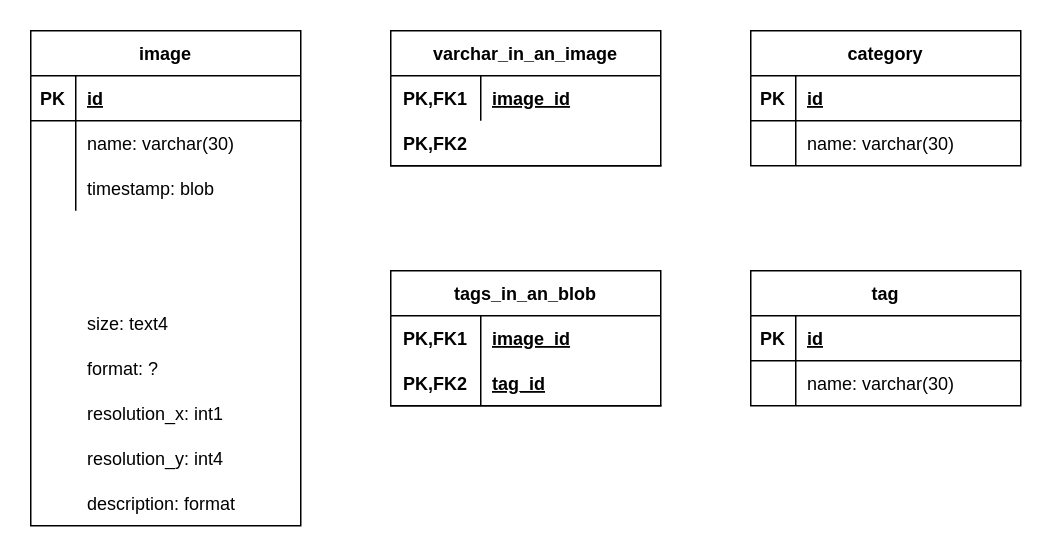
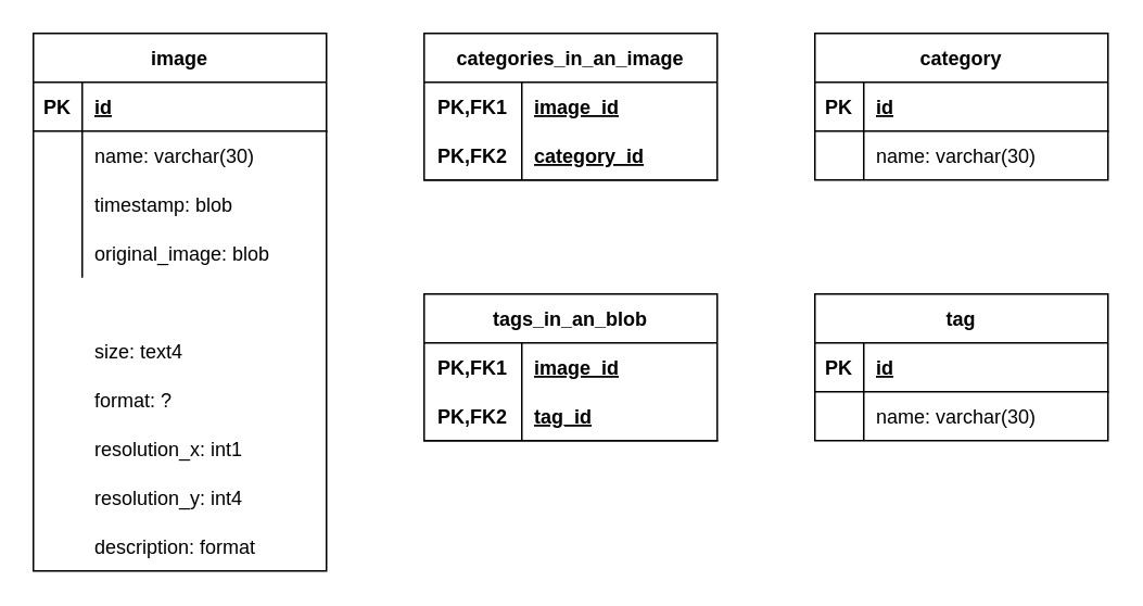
  <mxCell id="0" />
  <mxCell id="1" parent="0" />
  <mxCell id="2" value="image" style="shape=table;startSize=30;container=1;collapsible=1;childLayout=tableLayout;fixedRows=1;rowLines=0;fontStyle=1;align=center;resizeLast=1;" parent="1" vertex="1"><mxGeometry x="20" y="20" width="180" height="330" as="geometry" /></mxCell>
  <mxCell id="3" value="" style="shape=partialRectangle;collapsible=0;dropTarget=0;pointerEvents=0;fillColor=none;top=0;left=0;bottom=1;right=0;points=[[0,0.5],[1,0.5]];portConstraint=eastwest;" parent="2" vertex="1"><mxGeometry y="30" width="180" height="30" as="geometry" /></mxCell>
  <mxCell id="4" value="PK" style="shape=partialRectangle;connectable=0;fillColor=none;top=0;left=0;bottom=0;right=0;fontStyle=1;overflow=hidden;" parent="3" vertex="1"><mxGeometry width="30" height="30" as="geometry" /></mxCell>
  <mxCell id="5" value="id" style="shape=partialRectangle;connectable=0;fillColor=none;top=0;left=0;bottom=0;right=0;align=left;spacingLeft=6;fontStyle=5;overflow=hidden;" parent="3" vertex="1"><mxGeometry x="30" width="150" height="30" as="geometry" /></mxCell>
  <mxCell id="6" value="" style="shape=partialRectangle;collapsible=0;dropTarget=0;pointerEvents=0;fillColor=none;top=0;left=0;bottom=0;right=0;points=[[0,0.5],[1,0.5]];portConstraint=eastwest;" parent="2" vertex="1"><mxGeometry y="60" width="180" height="30" as="geometry" /></mxCell>
  <mxCell id="7" value="" style="shape=partialRectangle;connectable=0;fillColor=none;top=0;left=0;bottom=0;right=0;editable=1;overflow=hidden;" parent="6" vertex="1"><mxGeometry width="30" height="30" as="geometry" /></mxCell>
  <mxCell id="8" value="name: varchar(30)" style="shape=partialRectangle;connectable=0;fillColor=none;top=0;left=0;bottom=0;right=0;align=left;spacingLeft=6;overflow=hidden;" parent="6" vertex="1"><mxGeometry x="30" width="150" height="30" as="geometry" /></mxCell>
  <mxCell id="9" value="" style="shape=partialRectangle;collapsible=0;dropTarget=0;pointerEvents=0;fillColor=none;top=0;left=0;bottom=0;right=0;points=[[0,0.5],[1,0.5]];portConstraint=eastwest;" parent="2" vertex="1"><mxGeometry y="90" width="180" height="30" as="geometry" /></mxCell>
  <mxCell id="10" value="" style="shape=partialRectangle;connectable=0;fillColor=none;top=0;left=0;bottom=0;right=0;editable=1;overflow=hidden;" parent="9" vertex="1"><mxGeometry width="30" height="30" as="geometry" /></mxCell>
  <mxCell id="11" value="timestamp: blob" style="shape=partialRectangle;connectable=0;fillColor=none;top=0;left=0;bottom=0;right=0;align=left;spacingLeft=6;overflow=hidden;" parent="9" vertex="1"><mxGeometry x="30" width="150" height="30" as="geometry" /></mxCell>
  <mxCell id="12" value="" style="shape=partialRectangle;collapsible=0;dropTarget=0;pointerEvents=0;fillColor=none;top=0;left=0;bottom=0;right=0;points=[[0,0.5],[1,0.5]];portConstraint=eastwest;" parent="2" vertex="1"><mxGeometry y="120" width="180" height="30" as="geometry" /></mxCell>
  <mxCell id="13" value="" style="shape=partialRectangle;connectable=0;fillColor=none;top=0;left=0;bottom=0;right=0;editable=1;overflow=hidden;" parent="12" vertex="1"><mxGeometry width="30" height="30" as="geometry" /></mxCell>
+ <mxCell id="14" value="original_image: blob" style="shape=partialRectangle;connectable=0;fillColor=none;top=0;left=0;bottom=0;right=0;align=left;spacingLeft=6;overflow=hidden;" parent="12" vertex="1"><mxGeometry x="30" width="150" height="30" as="geometry" /></mxCell>
  <mxCell id="15" value="size: text4" style="shape=partialRectangle;connectable=0;fillColor=none;top=0;left=0;bottom=0;right=0;align=left;spacingLeft=6;overflow=hidden;" parent="1" vertex="1"><mxGeometry x="50" y="200" width="150" height="30" as="geometry" /></mxCell>
  <mxCell id="16" value="format: ?" style="shape=partialRectangle;connectable=0;fillColor=none;top=0;left=0;bottom=0;right=0;align=left;spacingLeft=6;overflow=hidden;" parent="1" vertex="1"><mxGeometry x="50" y="230" width="150" height="30" as="geometry" /></mxCell>
  <mxCell id="17" value="resolution_x: int1" style="shape=partialRectangle;connectable=0;fillColor=none;top=0;left=0;bottom=0;right=0;align=left;spacingLeft=6;overflow=hidden;" parent="1" vertex="1"><mxGeometry x="50" y="260" width="150" height="30" as="geometry" /></mxCell>
  <mxCell id="18" value="resolution_y: int4" style="shape=partialRectangle;connectable=0;fillColor=none;top=0;left=0;bottom=0;right=0;align=left;spacingLeft=6;overflow=hidden;" parent="1" vertex="1"><mxGeometry x="50" y="290" width="150" height="30" as="geometry" /></mxCell>
  <mxCell id="19" value="description: format" style="shape=partialRectangle;connectable=0;fillColor=none;top=0;left=0;bottom=0;right=0;align=left;spacingLeft=6;overflow=hidden;" parent="1" vertex="1"><mxGeometry x="50" y="320" width="150" height="30" as="geometry" /></mxCell>
- <mxCell id="20" value="varchar_in_an_image" style="shape=table;startSize=30;container=1;collapsible=1;childLayout=tableLayout;fixedRows=1;rowLines=0;fontStyle=1;align=center;resizeLast=1;" parent="1" vertex="1"><mxGeometry x="260" y="20" width="180" height="90" as="geometry" /></mxCell>
+ <mxCell id="20" value="categories_in_an_image" style="shape=table;startSize=30;container=1;collapsible=1;childLayout=tableLayout;fixedRows=1;rowLines=0;fontStyle=1;align=center;resizeLast=1;" parent="1" vertex="1"><mxGeometry x="260" y="20" width="180" height="90" as="geometry" /></mxCell>
  <mxCell id="21" value="" style="shape=partialRectangle;collapsible=0;dropTarget=0;pointerEvents=0;fillColor=none;top=0;left=0;bottom=0;right=0;points=[[0,0.5],[1,0.5]];portConstraint=eastwest;" parent="20" vertex="1"><mxGeometry y="30" width="180" height="30" as="geometry" /></mxCell>
  <mxCell id="22" value="PK,FK1" style="shape=partialRectangle;connectable=0;fillColor=none;top=0;left=0;bottom=0;right=0;fontStyle=1;overflow=hidden;" parent="21" vertex="1"><mxGeometry width="60" height="30" as="geometry" /></mxCell>
  <mxCell id="23" value="image_id" style="shape=partialRectangle;connectable=0;fillColor=none;top=0;left=0;bottom=0;right=0;align=left;spacingLeft=6;fontStyle=5;overflow=hidden;" parent="21" vertex="1"><mxGeometry x="60" width="120" height="30" as="geometry" /></mxCell>
  <mxCell id="24" value="" style="shape=partialRectangle;collapsible=0;dropTarget=0;pointerEvents=0;fillColor=none;top=0;left=0;bottom=1;right=0;points=[[0,0.5],[1,0.5]];portConstraint=eastwest;" parent="20" vertex="1"><mxGeometry y="60" width="180" height="30" as="geometry" /></mxCell>
  <mxCell id="25" value="PK,FK2" style="shape=partialRectangle;connectable=0;fillColor=none;top=0;left=0;bottom=0;right=0;fontStyle=1;overflow=hidden;" parent="24" vertex="1"><mxGeometry width="60" height="30" as="geometry" /></mxCell>
+ <mxCell id="26" value="category_id" style="shape=partialRectangle;connectable=0;fillColor=none;top=0;left=0;bottom=0;right=0;align=left;spacingLeft=6;fontStyle=5;overflow=hidden;" parent="24" vertex="1"><mxGeometry x="60" width="120" height="30" as="geometry" /></mxCell>
  <mxCell id="27" value="tags_in_an_blob" style="shape=table;startSize=30;container=1;collapsible=1;childLayout=tableLayout;fixedRows=1;rowLines=0;fontStyle=1;align=center;resizeLast=1;" parent="1" vertex="1"><mxGeometry x="260" y="180" width="180" height="90" as="geometry" /></mxCell>
  <mxCell id="28" value="" style="shape=partialRectangle;collapsible=0;dropTarget=0;pointerEvents=0;fillColor=none;top=0;left=0;bottom=0;right=0;points=[[0,0.5],[1,0.5]];portConstraint=eastwest;" parent="27" vertex="1"><mxGeometry y="30" width="180" height="30" as="geometry" /></mxCell>
  <mxCell id="29" value="PK,FK1" style="shape=partialRectangle;connectable=0;fillColor=none;top=0;left=0;bottom=0;right=0;fontStyle=1;overflow=hidden;" parent="28" vertex="1"><mxGeometry width="60" height="30" as="geometry" /></mxCell>
  <mxCell id="30" value="image_id" style="shape=partialRectangle;connectable=0;fillColor=none;top=0;left=0;bottom=0;right=0;align=left;spacingLeft=6;fontStyle=5;overflow=hidden;" parent="28" vertex="1"><mxGeometry x="60" width="120" height="30" as="geometry" /></mxCell>
  <mxCell id="31" value="" style="shape=partialRectangle;collapsible=0;dropTarget=0;pointerEvents=0;fillColor=none;top=0;left=0;bottom=1;right=0;points=[[0,0.5],[1,0.5]];portConstraint=eastwest;" parent="27" vertex="1"><mxGeometry y="60" width="180" height="30" as="geometry" /></mxCell>
  <mxCell id="32" value="PK,FK2" style="shape=partialRectangle;connectable=0;fillColor=none;top=0;left=0;bottom=0;right=0;fontStyle=1;overflow=hidden;" parent="31" vertex="1"><mxGeometry width="60" height="30" as="geometry" /></mxCell>
  <mxCell id="33" value="tag_id" style="shape=partialRectangle;connectable=0;fillColor=none;top=0;left=0;bottom=0;right=0;align=left;spacingLeft=6;fontStyle=5;overflow=hidden;" parent="31" vertex="1"><mxGeometry x="60" width="120" height="30" as="geometry" /></mxCell>
  <mxCell id="34" value="category" style="shape=table;startSize=30;container=1;collapsible=1;childLayout=tableLayout;fixedRows=1;rowLines=0;fontStyle=1;align=center;resizeLast=1;" parent="1" vertex="1"><mxGeometry x="500" y="20" width="180" height="90" as="geometry" /></mxCell>
  <mxCell id="35" value="" style="shape=partialRectangle;collapsible=0;dropTarget=0;pointerEvents=0;fillColor=none;top=0;left=0;bottom=1;right=0;points=[[0,0.5],[1,0.5]];portConstraint=eastwest;" parent="34" vertex="1"><mxGeometry y="30" width="180" height="30" as="geometry" /></mxCell>
  <mxCell id="36" value="PK" style="shape=partialRectangle;connectable=0;fillColor=none;top=0;left=0;bottom=0;right=0;fontStyle=1;overflow=hidden;" parent="35" vertex="1"><mxGeometry width="30" height="30" as="geometry" /></mxCell>
  <mxCell id="37" value="id" style="shape=partialRectangle;connectable=0;fillColor=none;top=0;left=0;bottom=0;right=0;align=left;spacingLeft=6;fontStyle=5;overflow=hidden;" parent="35" vertex="1"><mxGeometry x="30" width="150" height="30" as="geometry" /></mxCell>
  <mxCell id="38" value="" style="shape=partialRectangle;collapsible=0;dropTarget=0;pointerEvents=0;fillColor=none;top=0;left=0;bottom=0;right=0;points=[[0,0.5],[1,0.5]];portConstraint=eastwest;" parent="34" vertex="1"><mxGeometry y="60" width="180" height="30" as="geometry" /></mxCell>
  <mxCell id="39" value="" style="shape=partialRectangle;connectable=0;fillColor=none;top=0;left=0;bottom=0;right=0;editable=1;overflow=hidden;" parent="38" vertex="1"><mxGeometry width="30" height="30" as="geometry" /></mxCell>
  <mxCell id="40" value="name: varchar(30)" style="shape=partialRectangle;connectable=0;fillColor=none;top=0;left=0;bottom=0;right=0;align=left;spacingLeft=6;overflow=hidden;" parent="38" vertex="1"><mxGeometry x="30" width="150" height="30" as="geometry" /></mxCell>
  <mxCell id="41" value="tag" style="shape=table;startSize=30;container=1;collapsible=1;childLayout=tableLayout;fixedRows=1;rowLines=0;fontStyle=1;align=center;resizeLast=1;" parent="1" vertex="1"><mxGeometry x="500" y="180" width="180" height="90" as="geometry" /></mxCell>
  <mxCell id="42" value="" style="shape=partialRectangle;collapsible=0;dropTarget=0;pointerEvents=0;fillColor=none;top=0;left=0;bottom=1;right=0;points=[[0,0.5],[1,0.5]];portConstraint=eastwest;" parent="41" vertex="1"><mxGeometry y="30" width="180" height="30" as="geometry" /></mxCell>
  <mxCell id="43" value="PK" style="shape=partialRectangle;connectable=0;fillColor=none;top=0;left=0;bottom=0;right=0;fontStyle=1;overflow=hidden;" parent="42" vertex="1"><mxGeometry width="30" height="30" as="geometry" /></mxCell>
  <mxCell id="44" value="id" style="shape=partialRectangle;connectable=0;fillColor=none;top=0;left=0;bottom=0;right=0;align=left;spacingLeft=6;fontStyle=5;overflow=hidden;" parent="42" vertex="1"><mxGeometry x="30" width="150" height="30" as="geometry" /></mxCell>
  <mxCell id="45" value="" style="shape=partialRectangle;collapsible=0;dropTarget=0;pointerEvents=0;fillColor=none;top=0;left=0;bottom=0;right=0;points=[[0,0.5],[1,0.5]];portConstraint=eastwest;" parent="41" vertex="1"><mxGeometry y="60" width="180" height="30" as="geometry" /></mxCell>
  <mxCell id="46" value="" style="shape=partialRectangle;connectable=0;fillColor=none;top=0;left=0;bottom=0;right=0;editable=1;overflow=hidden;" parent="45" vertex="1"><mxGeometry width="30" height="30" as="geometry" /></mxCell>
  <mxCell id="47" value="name: varchar(30)" style="shape=partialRectangle;connectable=0;fillColor=none;top=0;left=0;bottom=0;right=0;align=left;spacingLeft=6;overflow=hidden;" parent="45" vertex="1"><mxGeometry x="30" width="150" height="30" as="geometry" /></mxCell>
